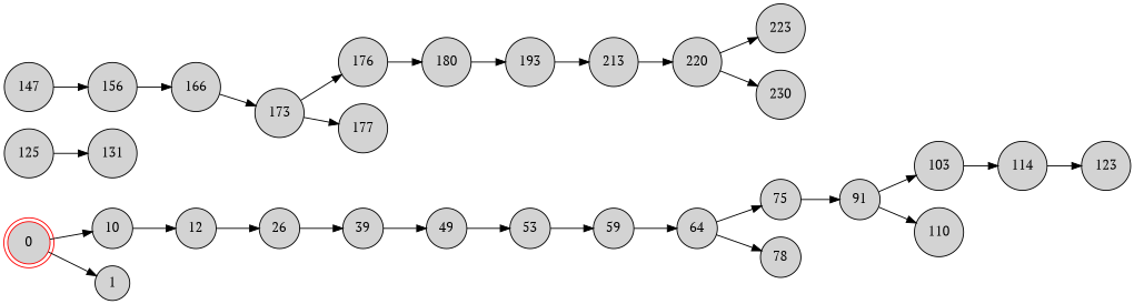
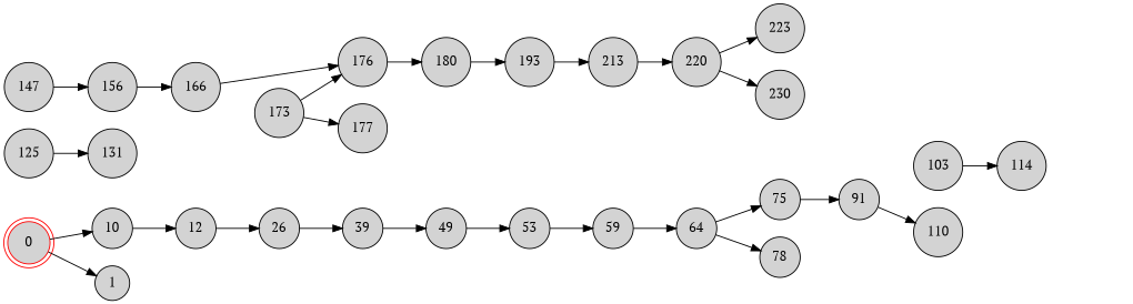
  digraph {
    fontname="PT Serif"
    rankdir=LR
    node [fillcolor=lightgray fontname="PT Serif" shape=circle style=filled]
    edge [fontname="PT Serif"]
    0 [color=red shape=doublecircle]
    10
    1
    12
    26
    39
    49
    53
    59
    64
    75
    78
    91
    103
    110
    114
-   123
    125
    131
    147
    156
    166
    173
    176
    177
    180
    193
    213
    220
    223
    230
    0 -> 10
    0 -> 1
    10 -> 12
    12 -> 26
    26 -> 39
    39 -> 49
    49 -> 53
    53 -> 59
    59 -> 64
    64 -> 75
    64 -> 78
    75 -> 91
-   91 -> 103
    91 -> 110
    103 -> 114
-   114 -> 123
    125 -> 131
    147 -> 156
    156 -> 166
-   166 -> 173
+   166 -> 176
    173 -> 176
    173 -> 177
    176 -> 180
    180 -> 193
    193 -> 213
    213 -> 220
    220 -> 223
    220 -> 230
  }
